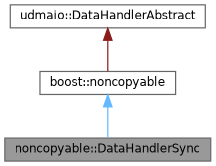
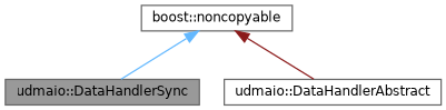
  digraph {
    node [color=gray40 fillcolor=white fontname=Helvetica fontsize=10 shape=box style=filled]
    edge [dir=back fontname=Helvetica fontsize=10 labelfontname=Helvetica labelfontsize=10 style=solid]
-   n1 [fillcolor=grey60 fontcolor=black height=0.2 label="noncopyable::DataHandlerSync" width=0.4]
+   n1 [fillcolor=grey60 fontcolor=black height=0.2 label="udmaio::DataHandlerSync" width=0.4]
    n2 [height=0.2 label="udmaio::DataHandlerAbstract" width=0.4]
    n3 [height=0.2 label="boost::noncopyable" width=0.4]
    n3 -> n1 [color=steelblue1]
-   n2 -> n3 [color=firebrick4]
+   n3 -> n2 [color=firebrick4]
  }
